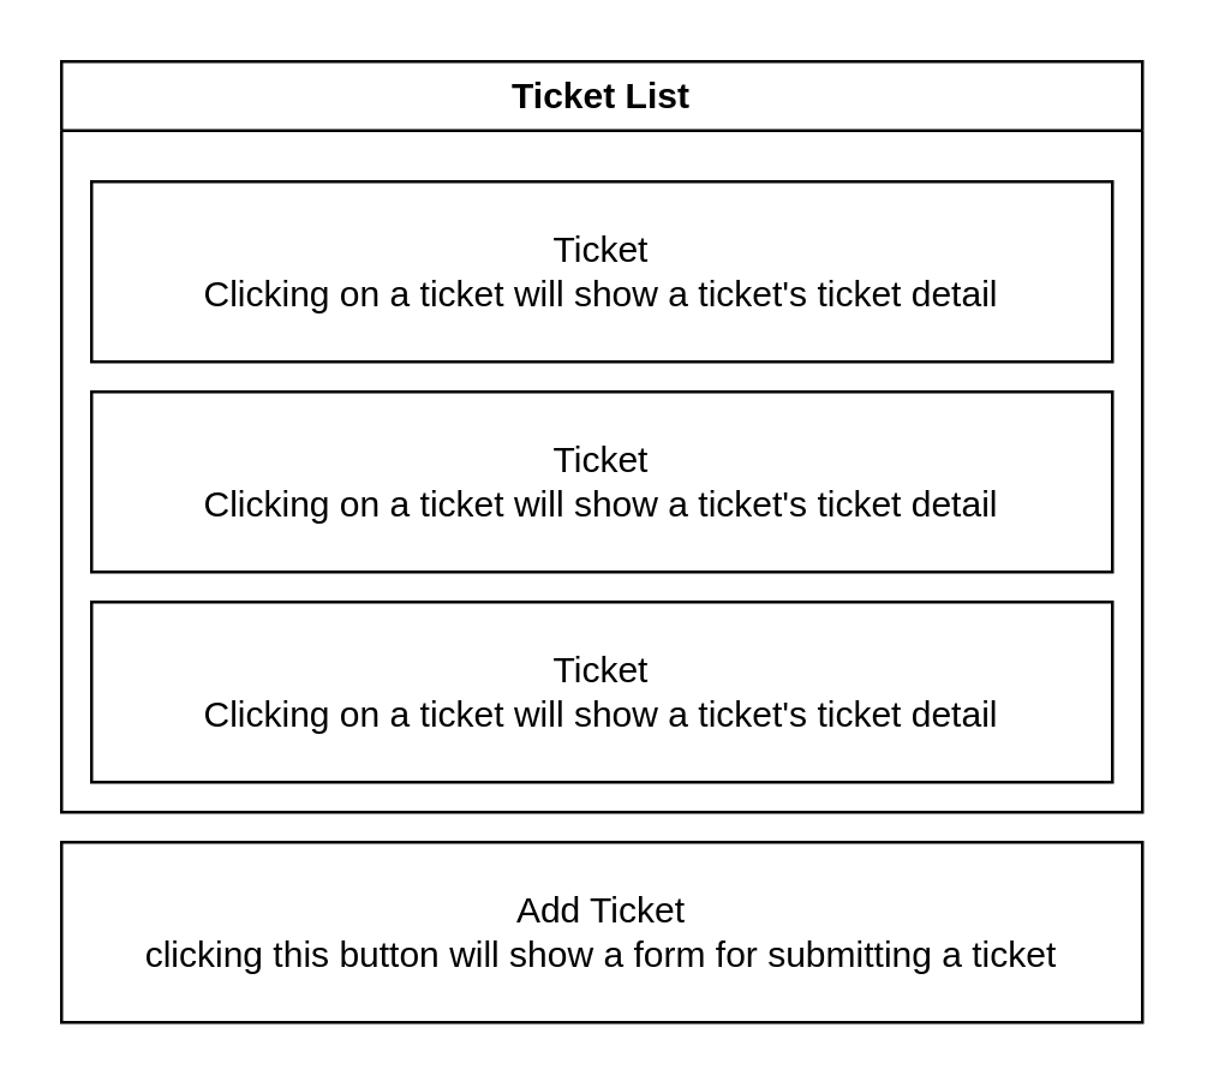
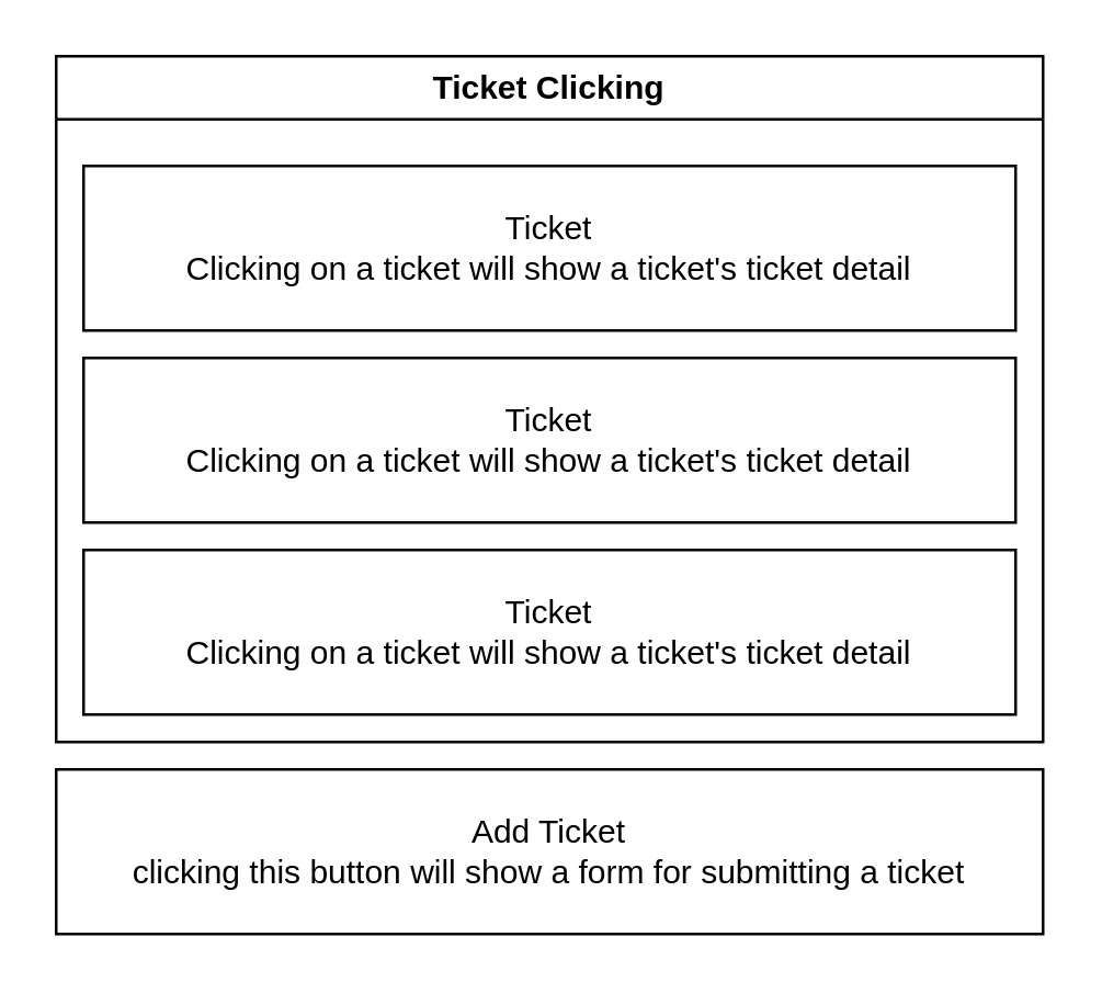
  <mxCell id="0" />
  <mxCell id="1" parent="0" />
- <mxCell id="2" value="&lt;div&gt;Ticket List&lt;/div&gt;" style="swimlane;whiteSpace=wrap;html=1;" vertex="1" parent="1"><mxGeometry x="20" y="20" width="360" height="250" as="geometry" /></mxCell>
+ <mxCell id="2" value="&lt;div&gt;Ticket Clicking&lt;/div&gt;" style="swimlane;whiteSpace=wrap;html=1;" vertex="1" parent="1"><mxGeometry x="20" y="20" width="360" height="250" as="geometry" /></mxCell>
  <mxCell id="3" value="&lt;div&gt;Ticket&lt;/div&gt;&lt;div&gt;Clicking on a ticket will show a ticket's ticket detail&lt;br&gt;&lt;/div&gt;" style="rounded=0;whiteSpace=wrap;html=1;" vertex="1" parent="2"><mxGeometry x="10" y="40" width="340" height="60" as="geometry" /></mxCell>
  <mxCell id="4" value="&lt;div&gt;Ticket&lt;/div&gt;&lt;div&gt;Clicking on a ticket will show a ticket's ticket detail&lt;br&gt;&lt;/div&gt;" style="rounded=0;whiteSpace=wrap;html=1;" vertex="1" parent="2"><mxGeometry x="10" y="110" width="340" height="60" as="geometry" /></mxCell>
  <mxCell id="5" value="&lt;div&gt;Ticket&lt;/div&gt;&lt;div&gt;Clicking on a ticket will show a ticket's ticket detail&lt;br&gt;&lt;/div&gt;" style="rounded=0;whiteSpace=wrap;html=1;" vertex="1" parent="2"><mxGeometry x="10" y="180" width="340" height="60" as="geometry" /></mxCell>
  <mxCell id="6" value="&lt;div&gt;Add Ticket&lt;/div&gt;&lt;div&gt;clicking this button will show a form for submitting a ticket&lt;br&gt;&lt;/div&gt;" style="rounded=0;whiteSpace=wrap;html=1;" vertex="1" parent="1"><mxGeometry x="20" y="280" width="360" height="60" as="geometry" /></mxCell>
